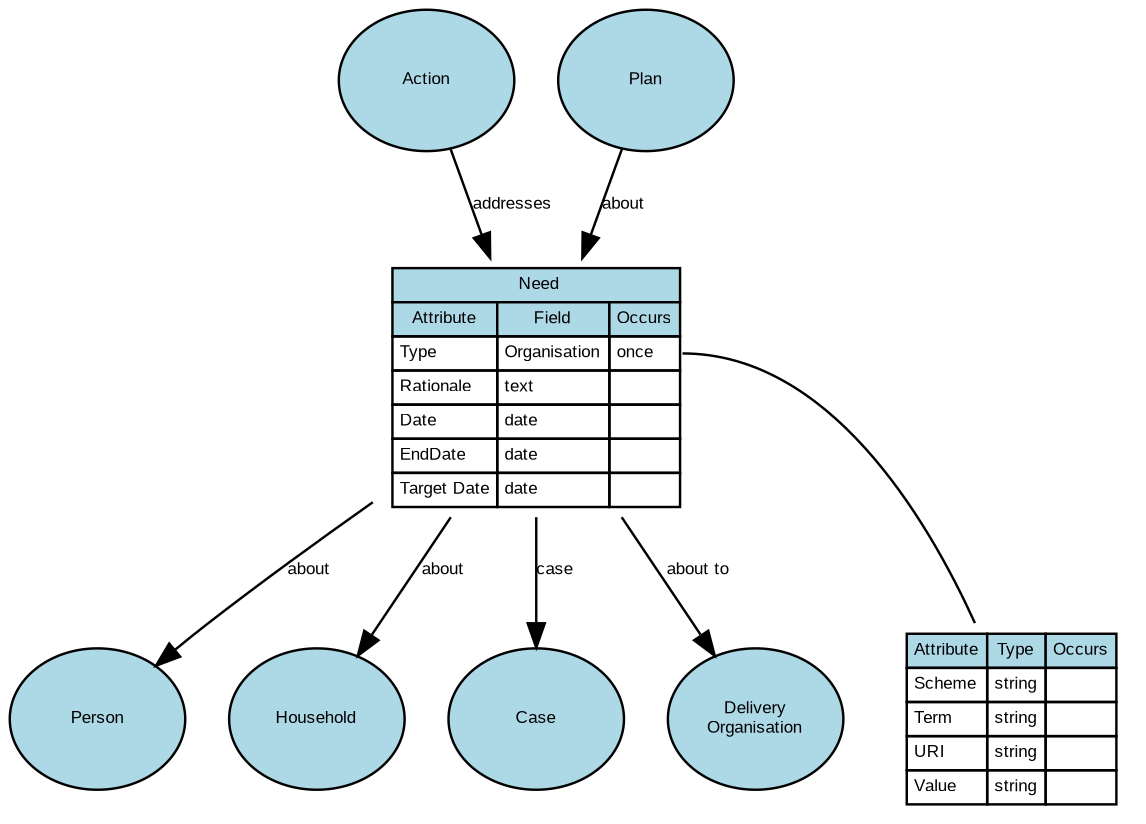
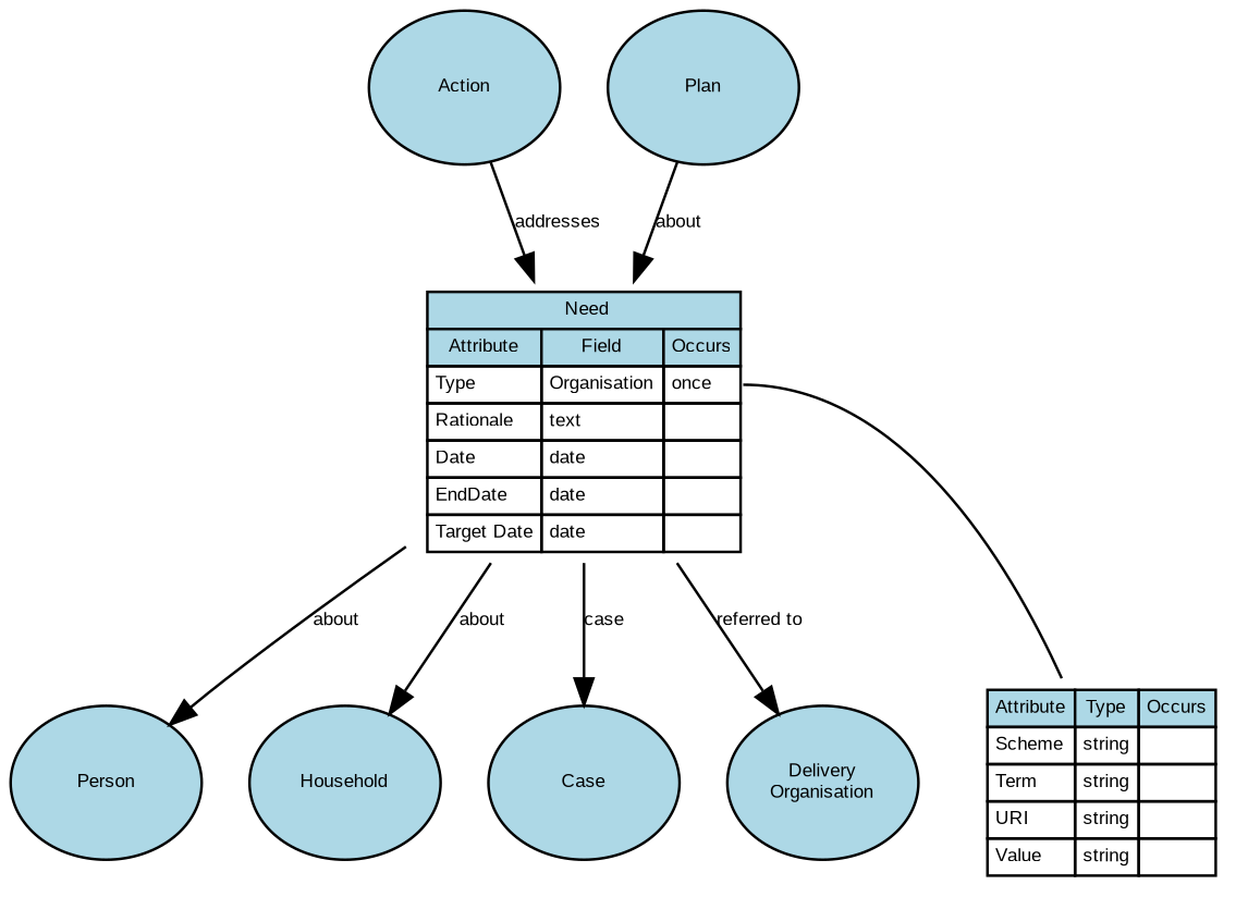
  digraph {
    splines=true
    node [black=black color=black fillcolor=lightblue fontname=Arial fontsize=7 fixedsize=true style=filled]
    edge [fontname=Arial fontsize=7 labelfontname=Arial labelfontsize=7]
    n1 [label=<<table border='0' cellborder='1' cellspacing='0'><tr><td bgcolor='lightblue'>Attribute</td><td bgcolor='lightblue'>Type</td><td bgcolor='lightblue'>Occurs</td></tr><tr><td align='left' balign='left' valign='top'>Scheme</td><td align='left' balign='left' valign='top'>string</td><td align='left' balign='left' valign='top'></td></tr><tr><td align='left' balign='left' valign='top'>Term</td><td align='left' balign='left' valign='top'>string</td><td align='left' balign='left' valign='top'></td></tr><tr><td align='left' balign='left' valign='top'>URI</td><td align='left' balign='left' valign='top'>string</td><td align='left' balign='left' valign='top'></td></tr><tr><td align='left' balign='left' valign='top'>Value</td><td align='left' balign='left' valign='top'>string</td><td align='left' balign='left' valign='top'></td></tr></table>> shape=plaintext fixedsize="" style=""]
    n2 [label=<<table border='0' cellborder='1' cellspacing='0'><tr><td colspan='3' bgcolor='lightblue'> Need</td></tr><tr><td bgcolor='lightblue'>Attribute</td><td bgcolor='lightblue'>Field</td><td bgcolor='lightblue'>Occurs</td></tr><tr><td align='left' balign='left' valign='top'>Type</td><td align='left' balign='left' valign='top'>Organisation</td><td align='left' balign='left' valign='top' port='26'>once</td></tr><tr><td align='left' balign='left' valign='top'>Rationale</td><td align='left' balign='left' valign='top'>text</td><td align='left' balign='left' valign='top'></td></tr><tr><td align='left' balign='left' valign='top'>Date</td><td align='left' balign='left' valign='top'>date</td><td align='left' balign='left' valign='top'></td></tr><tr><td align='left' balign='left' valign='top'>EndDate</td><td align='left' balign='left' valign='top'>date</td><td align='left' balign='left' valign='top'></td></tr><tr><td align='left' balign='left' valign='top'>Target Date</td><td align='left' balign='left' valign='top'>date</td><td align='left' balign='left' valign='top'></td></tr></table>> shape=plaintext fixedsize="" style=""]
    n3 [height=0.8 label=Person width=1.0]
    n4 [height=0.8 label=Household width=1.0]
    n5 [height=0.8 label=Case width=1.0]
    n6 [height=0.8 label="Delivery\nOrganisation" width=1.0]
    n7 [height=0.8 label=Action width=1.0]
    n8 [height=0.8 label=Plan width=1.0]
    n2 -> n1 [dir=none tailport=26]
    n2 -> n3 [label=about]
    n2 -> n4 [label=about]
    n2 -> n5 [label=case]
-   n2 -> n6 [label="about to"]
+   n2 -> n6 [label="referred to"]
    n7 -> n2 [label=addresses]
    n8 -> n2 [label=about]
  }
